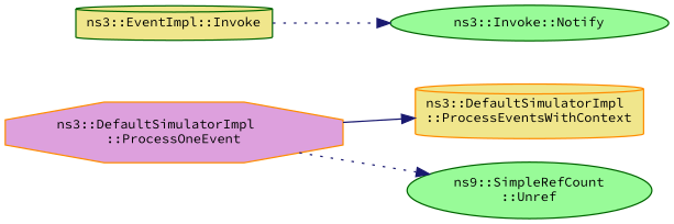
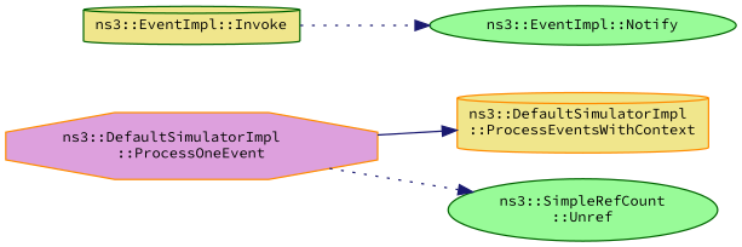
  digraph {
    fontname="Source Code Pro"
    rankdir=LR
    node [color=darkgreen fillcolor=khaki fontname="Source Code Pro" fontsize=10 shape=cylinder style=filled]
    edge [color=midnightblue fontname="Source Code Pro" fontsize=10 labelfontname=Helvetica labelfontsize=10 style=dotted]
    n1 [color=darkorange fillcolor=plum fontcolor=black height=0.2 label="ns3::DefaultSimulatorImpl\l::ProcessOneEvent" shape=octagon width=0.4]
    n2 [color=darkorange height=0.2 label="ns3::DefaultSimulatorImpl\l::ProcessEventsWithContext" width=0.4]
-   n3 [fillcolor=palegreen height=0.2 label="ns9::SimpleRefCount\l::Unref" shape=ellipse width=0.4]
+   n3 [fillcolor=palegreen height=0.2 label="ns3::SimpleRefCount\l::Unref" shape=ellipse width=0.4]
    n4 [height=0.2 label="ns3::EventImpl::Invoke" width=0.4]
-   n5 [fillcolor=palegreen height=0.2 label="ns3::Invoke::Notify" shape=ellipse width=0.4]
+   n5 [fillcolor=palegreen height=0.2 label="ns3::EventImpl::Notify" shape=ellipse width=0.4]
    n1 -> n2 [style=solid]
    n1 -> n3
    n4 -> n5
  }
